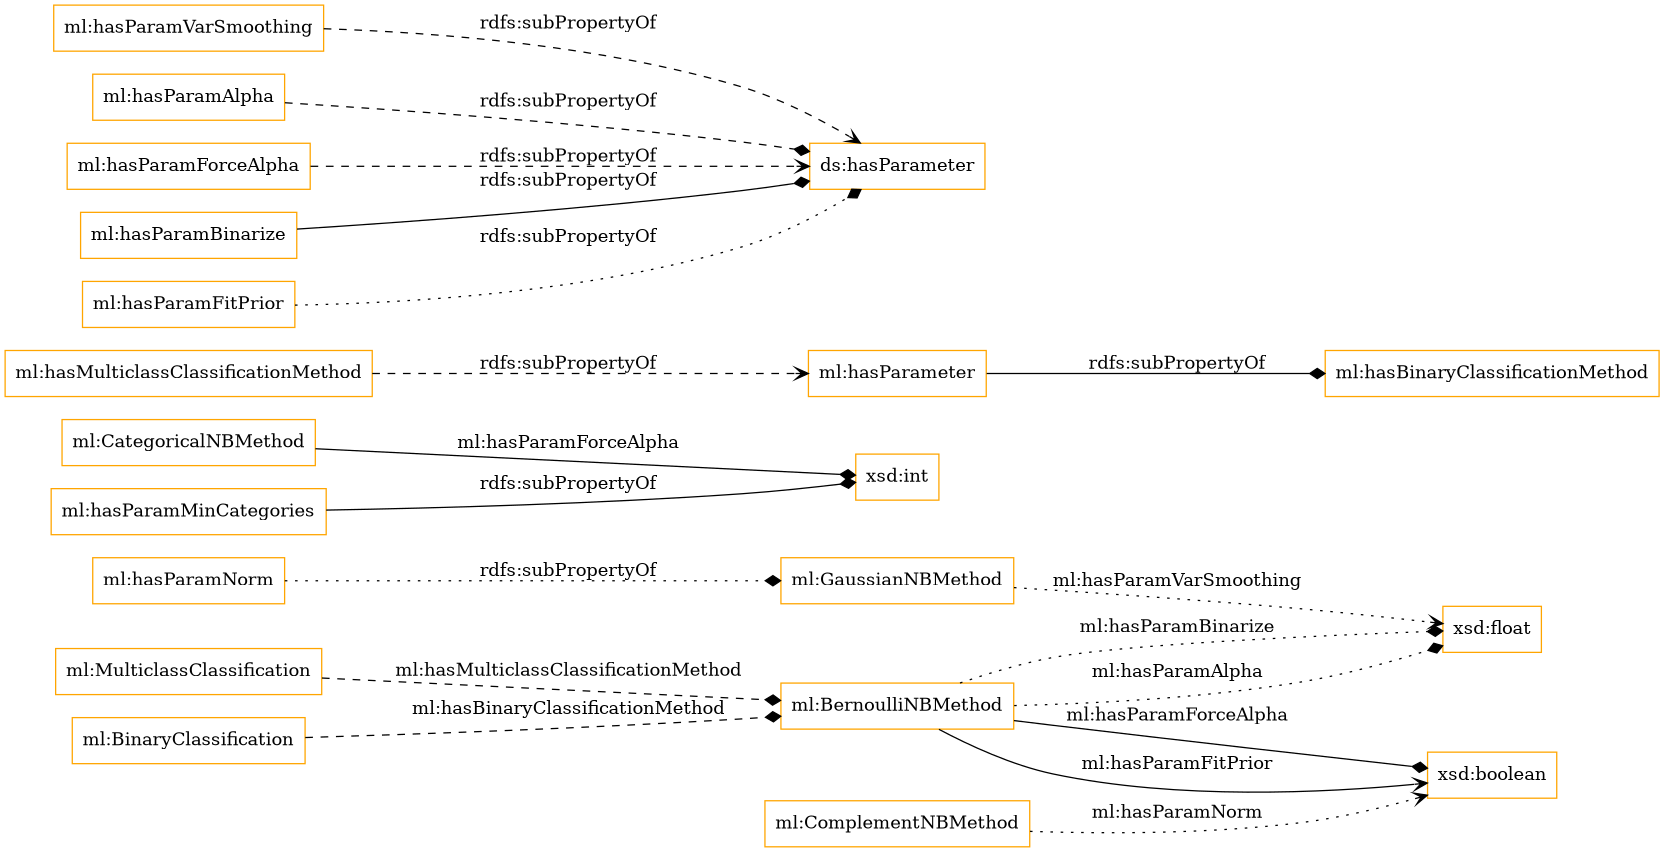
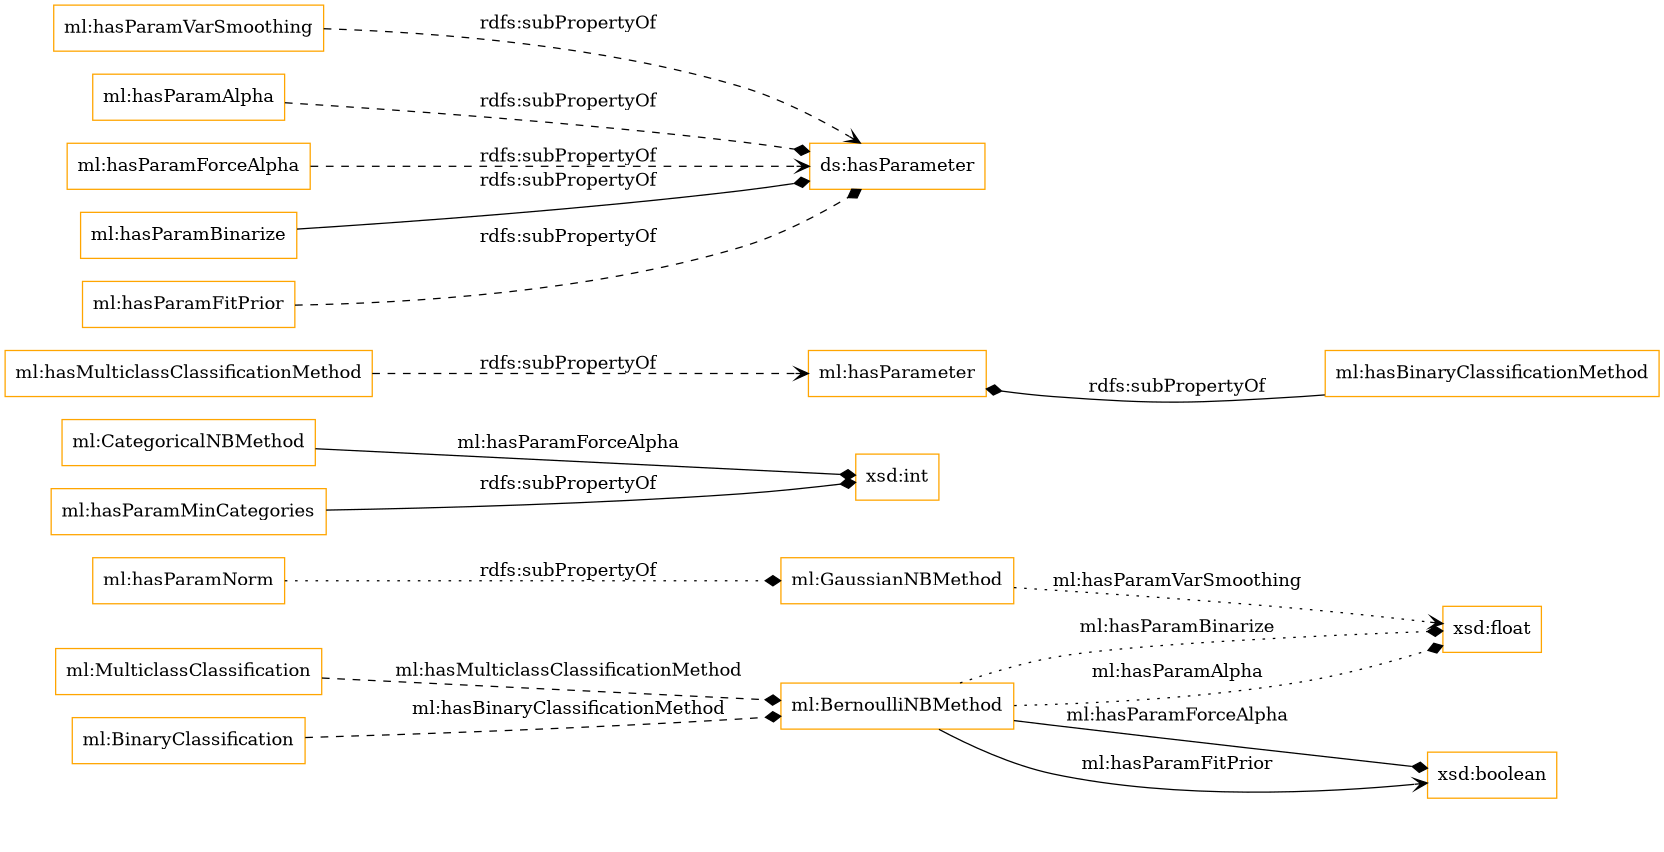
  digraph {
    rankdir=LR
    node [color=orange shape=rectangle]
    edge [arrowhead=diamond style=solid]
    "ml:BernoulliNBMethod"
    "xsd:boolean"
    "xsd:float"
-   "ml:ComplementNBMethod"
    "ml:CategoricalNBMethod"
    "xsd:int"
    "ml:GaussianNBMethod"
    n8 [label="ml:hasParameter"]
    "ml:hasBinaryClassificationMethod"
    "ml:hasParamVarSmoothing"
    "ds:hasParameter"
    "ml:hasParamMinCategories"
    "ml:hasParamAlpha"
    "ml:hasParamNorm"
    "ml:hasMulticlassClassificationMethod"
    "ml:hasParamForceAlpha"
    "ml:hasParamBinarize"
    "ml:hasParamFitPrior"
    "ml:BinaryClassification"
    "ml:MulticlassClassification"
    "ml:BernoulliNBMethod" -> "xsd:boolean" [arrowhead=vee label="ml:hasParamFitPrior"]
    "ml:BernoulliNBMethod" -> "xsd:boolean" [label="ml:hasParamForceAlpha"]
    "ml:BernoulliNBMethod" -> "xsd:float" [label="ml:hasParamBinarize" style=dotted]
    "ml:BernoulliNBMethod" -> "xsd:float" [label="ml:hasParamAlpha" style=dotted]
-   "ml:ComplementNBMethod" -> "xsd:boolean" [arrowhead=vee label="ml:hasParamNorm" style=dotted]
    "ml:CategoricalNBMethod" -> "xsd:int" [label="ml:hasParamForceAlpha"]
    "ml:GaussianNBMethod" -> "xsd:float" [arrowhead=vee label="ml:hasParamVarSmoothing" style=dotted]
-   n8 -> "ml:hasBinaryClassificationMethod" [label="rdfs:subPropertyOf"]
+   "ml:hasBinaryClassificationMethod" -> n8 [label="rdfs:subPropertyOf"]
    "ml:hasParamVarSmoothing" -> "ds:hasParameter" [arrowhead=vee label="rdfs:subPropertyOf" style=dashed]
    "ml:hasParamMinCategories" -> "xsd:int" [label="rdfs:subPropertyOf"]
    "ml:hasParamAlpha" -> "ds:hasParameter" [label="rdfs:subPropertyOf" style=dashed]
    "ml:hasParamNorm" -> "ml:GaussianNBMethod" [label="rdfs:subPropertyOf" style=dotted]
    "ml:hasMulticlassClassificationMethod" -> n8 [arrowhead=vee label="rdfs:subPropertyOf" style=dashed]
    "ml:hasParamForceAlpha" -> "ds:hasParameter" [arrowhead=vee label="rdfs:subPropertyOf" style=dashed]
    "ml:hasParamBinarize" -> "ds:hasParameter" [label="rdfs:subPropertyOf"]
-   "ml:hasParamFitPrior" -> "ds:hasParameter" [label="rdfs:subPropertyOf" style=dotted]
+   "ml:hasParamFitPrior" -> "ds:hasParameter" [label="rdfs:subPropertyOf" style=dashed]
    "ml:BinaryClassification" -> "ml:BernoulliNBMethod" [label="ml:hasBinaryClassificationMethod" style=dashed]
    "ml:MulticlassClassification" -> "ml:BernoulliNBMethod" [label="ml:hasMulticlassClassificationMethod" style=dashed]
  }
